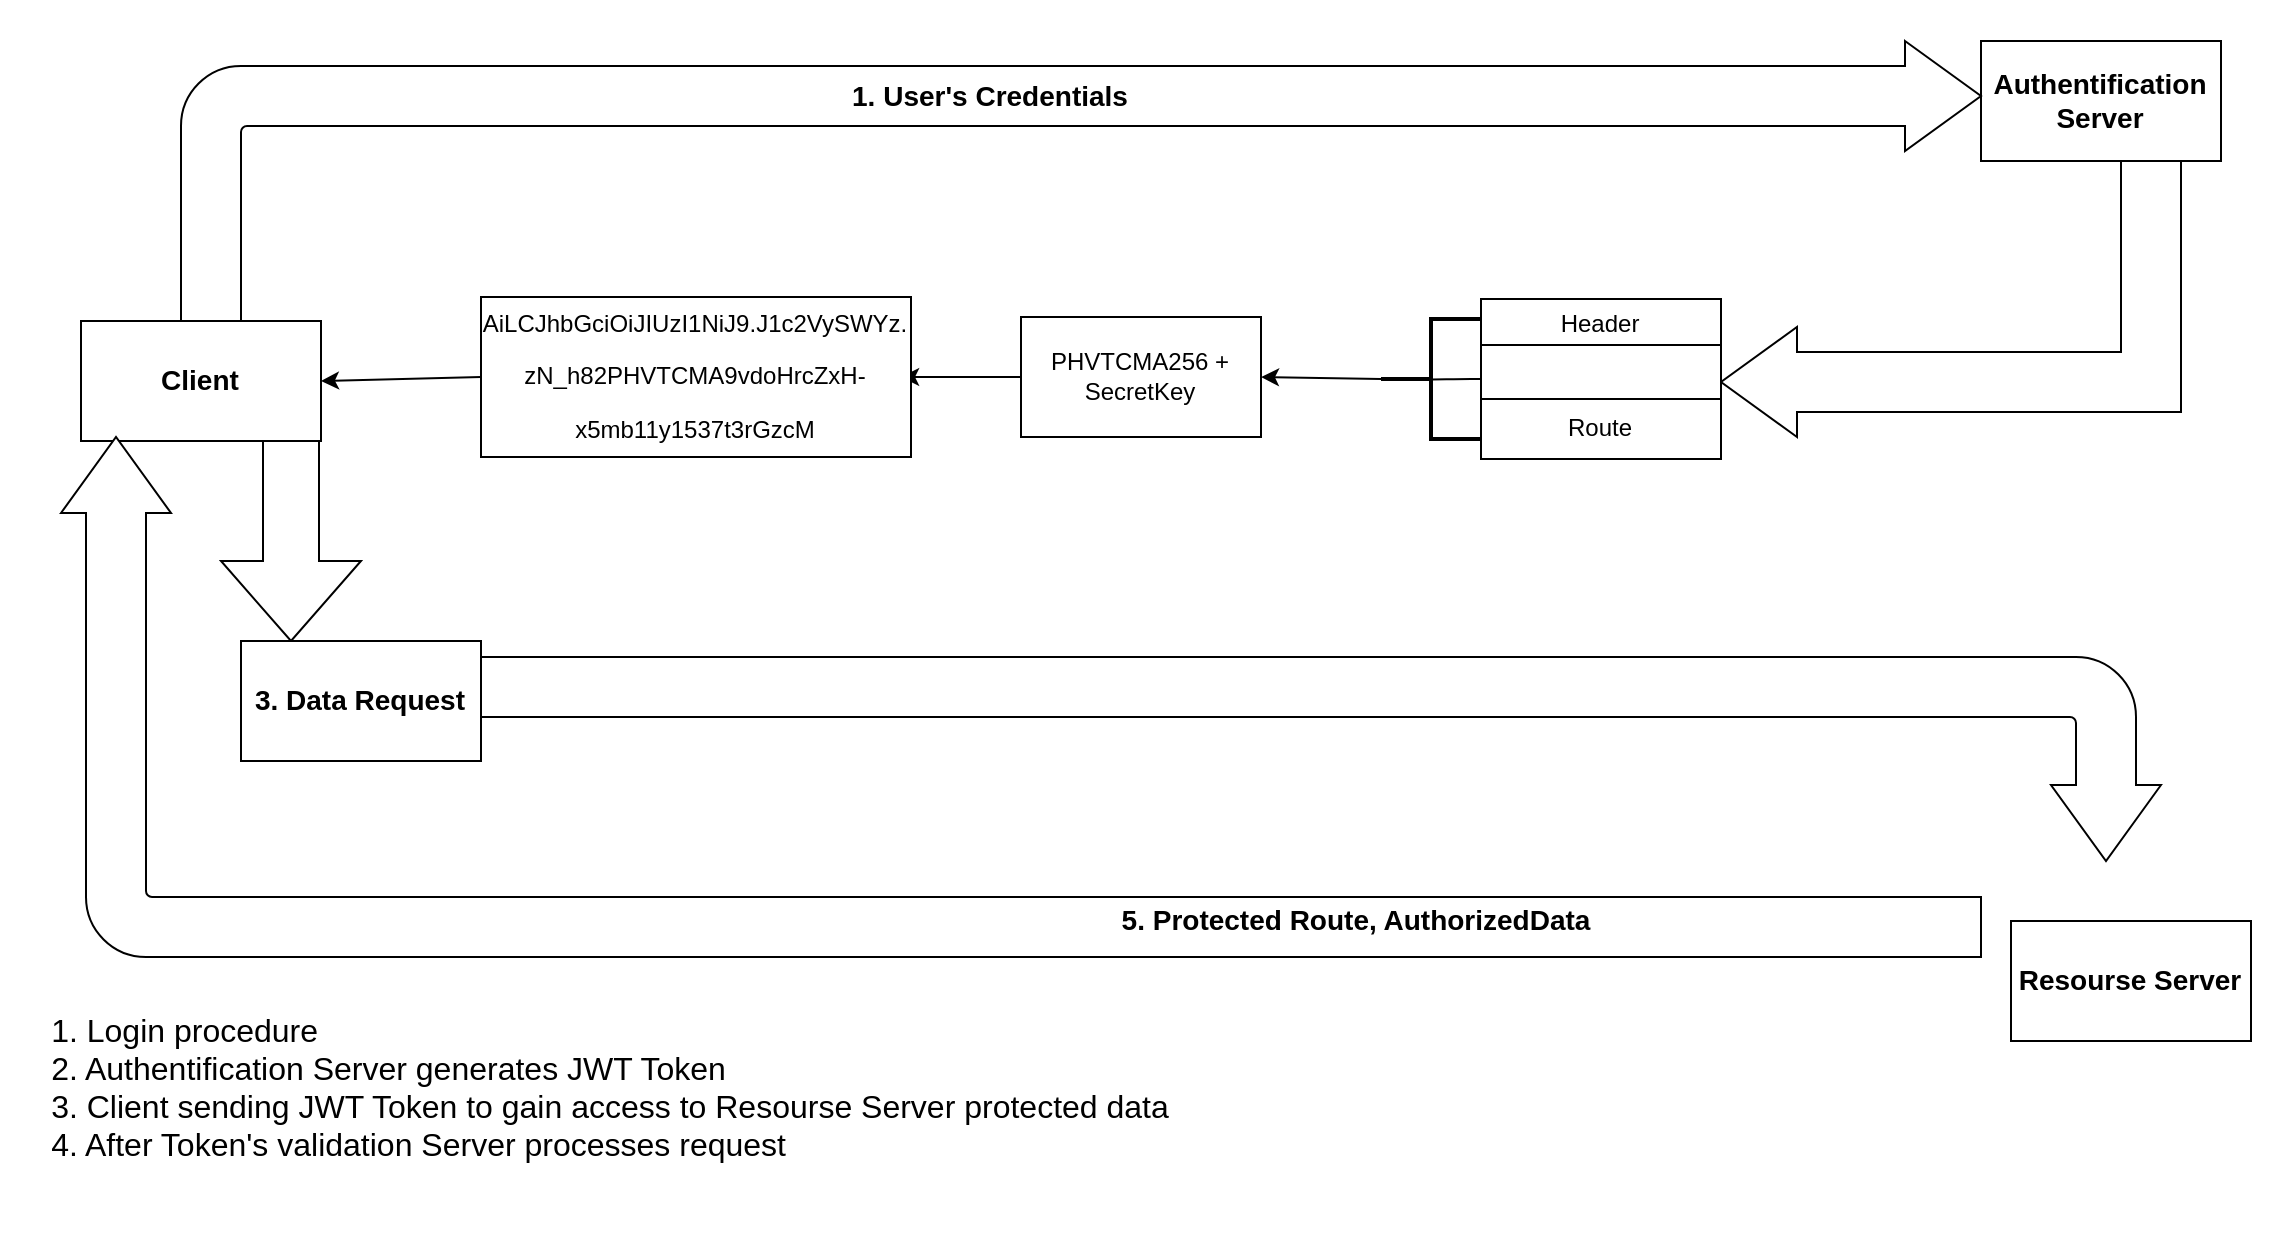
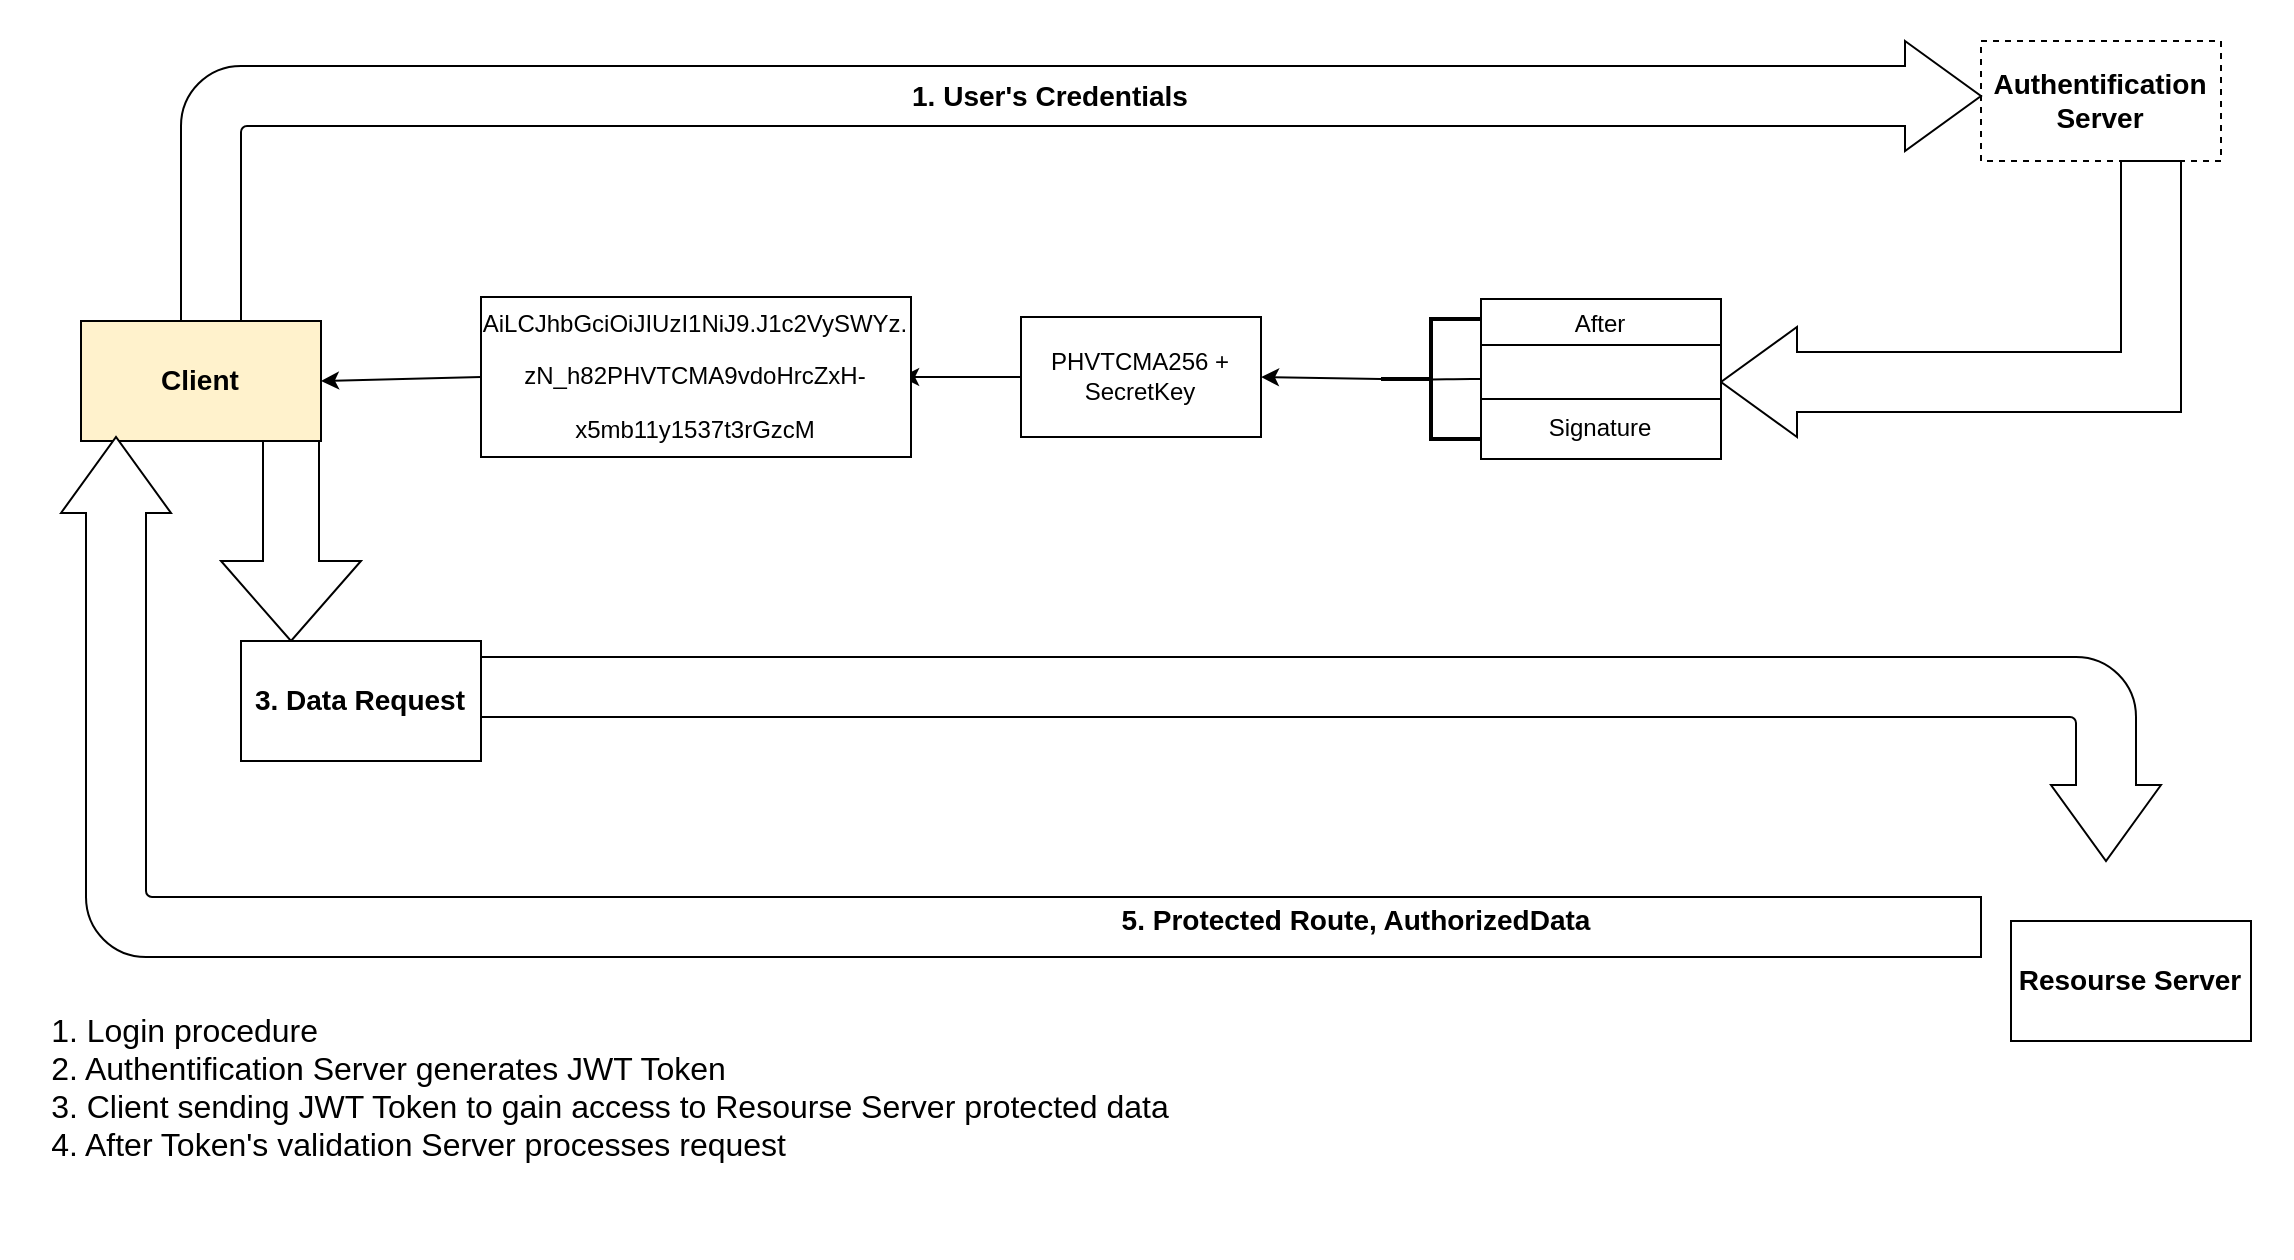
  <mxCell id="0" />
  <mxCell id="1" parent="0" />
- <mxCell id="2" value="&lt;font style=&quot;font-size: 14px&quot;&gt;&lt;b&gt;Client&lt;/b&gt;&lt;/font&gt;" style="rounded=0;whiteSpace=wrap;html=1;" vertex="1" parent="1"><mxGeometry x="40" y="160" width="120" height="60" as="geometry" /></mxCell>
- <mxCell id="3" value="&lt;font style=&quot;font-size: 14px&quot;&gt;&lt;b&gt;Authentification Server&lt;/b&gt;&lt;/font&gt;" style="rounded=0;whiteSpace=wrap;html=1;" vertex="1" parent="1"><mxGeometry x="990" y="20" width="120" height="60" as="geometry" /></mxCell>
+ <mxCell id="2" value="&lt;font style=&quot;font-size: 14px&quot;&gt;&lt;b&gt;Client&lt;/b&gt;&lt;/font&gt;" style="rounded=0;whiteSpace=wrap;html=1;fillColor=#fff2cc;" vertex="1" parent="1"><mxGeometry x="40" y="160" width="120" height="60" as="geometry" /></mxCell>
+ <mxCell id="3" value="&lt;font style=&quot;font-size: 14px&quot;&gt;&lt;b&gt;Authentification Server&lt;/b&gt;&lt;/font&gt;" style="rounded=0;whiteSpace=wrap;html=1;dashed=1;" vertex="1" parent="1"><mxGeometry x="990" y="20" width="120" height="60" as="geometry" /></mxCell>
  <mxCell id="4" value="&lt;b&gt;&lt;font style=&quot;font-size: 14px&quot;&gt;Resourse Server&lt;/font&gt;&lt;/b&gt;&lt;br&gt;" style="rounded=0;whiteSpace=wrap;html=1;" vertex="1" parent="1"><mxGeometry x="1005" y="460" width="120" height="60" as="geometry" /></mxCell>
  <mxCell id="5" value="" style="html=1;shadow=0;dashed=0;align=center;verticalAlign=middle;shape=mxgraph.arrows2.bendArrow;dy=15;dx=38;notch=0;arrowHead=55;rounded=1;" vertex="1" parent="1"><mxGeometry x="90" y="20" width="900" height="140" as="geometry" /></mxCell>
- <mxCell id="6" value="&lt;font style=&quot;font-size: 14px&quot;&gt;&lt;b&gt;1. User's Credentials&lt;/b&gt;&lt;/font&gt;" style="text;html=1;strokeColor=none;fillColor=none;align=center;verticalAlign=middle;whiteSpace=wrap;rounded=0;" vertex="1" parent="1"><mxGeometry x="390" y="38" width="210" height="20" as="geometry" /></mxCell>
+ <mxCell id="6" value="&lt;font style=&quot;font-size: 14px&quot;&gt;&lt;b&gt;1. User's Credentials&lt;/b&gt;&lt;/font&gt;" style="text;html=1;strokeColor=none;fillColor=none;align=center;verticalAlign=middle;whiteSpace=wrap;rounded=0;" vertex="1" parent="1"><mxGeometry x="420" y="38" width="210" height="20" as="geometry" /></mxCell>
  <mxCell id="7" value="" style="html=1;shadow=0;dashed=0;align=center;verticalAlign=middle;shape=mxgraph.arrows2.bendArrow;dy=15;dx=38;notch=0;arrowHead=55;rounded=0;direction=west;" vertex="1" parent="1"><mxGeometry x="860" y="80" width="230" height="138" as="geometry" /></mxCell>
  <mxCell id="8" value="" style="rounded=0;whiteSpace=wrap;html=1;" vertex="1" parent="1"><mxGeometry x="740" y="149" width="120" height="23" as="geometry" /></mxCell>
- <mxCell id="9" value="Header&lt;br&gt;" style="text;html=1;strokeColor=none;fillColor=none;align=center;verticalAlign=middle;whiteSpace=wrap;rounded=0;" vertex="1" parent="1"><mxGeometry x="780" y="152" width="40" height="20" as="geometry" /></mxCell>
+ <mxCell id="9" value="After&lt;br&gt;" style="text;html=1;strokeColor=none;fillColor=none;align=center;verticalAlign=middle;whiteSpace=wrap;rounded=0;" vertex="1" parent="1"><mxGeometry x="780" y="152" width="40" height="20" as="geometry" /></mxCell>
  <mxCell id="10" value="" style="rounded=0;whiteSpace=wrap;html=1;" vertex="1" parent="1"><mxGeometry x="740" y="172" width="120" height="27" as="geometry" /></mxCell>
  <mxCell id="11" value="" style="rounded=0;whiteSpace=wrap;html=1;" vertex="1" parent="1"><mxGeometry x="740" y="199" width="120" height="30" as="geometry" /></mxCell>
- <mxCell id="12" value="Route" style="text;html=1;strokeColor=none;fillColor=none;align=center;verticalAlign=middle;whiteSpace=wrap;rounded=0;" vertex="1" parent="1"><mxGeometry x="780" y="204" width="40" height="20" as="geometry" /></mxCell>
+ <mxCell id="12" value="Signature" style="text;html=1;strokeColor=none;fillColor=none;align=center;verticalAlign=middle;whiteSpace=wrap;rounded=0;" vertex="1" parent="1"><mxGeometry x="780" y="204" width="40" height="20" as="geometry" /></mxCell>
  <mxCell id="13" value="" style="strokeWidth=2;html=1;shape=mxgraph.flowchart.annotation_2;align=left;" vertex="1" parent="1"><mxGeometry x="690" y="159" width="50" height="60" as="geometry" /></mxCell>
  <mxCell id="14" value="&lt;p&gt;PHVTCMA256 + SecretKey&lt;/p&gt;" style="rounded=0;whiteSpace=wrap;html=1;" vertex="1" parent="1"><mxGeometry x="510" y="158" width="120" height="60" as="geometry" /></mxCell>
  <mxCell id="15" value="" style="endArrow=classic;html=1;exitX=0;exitY=0.5;exitDx=0;exitDy=0;entryX=0.977;entryY=0.5;entryDx=0;entryDy=0;entryPerimeter=0;" edge="1" parent="1" source="14" target="18"><mxGeometry width="50" height="50" relative="1" as="geometry"><mxPoint x="350" y="238" as="sourcePoint" /><mxPoint x="460" y="188" as="targetPoint" /></mxGeometry></mxCell>
  <mxCell id="16" value="" style="endArrow=none;html=1;entryX=1;entryY=0.5;entryDx=0;entryDy=0;entryPerimeter=0;exitX=0.509;exitY=0.505;exitDx=0;exitDy=0;exitPerimeter=0;" edge="1" parent="1" source="13" target="13"><mxGeometry width="50" height="50" relative="1" as="geometry"><mxPoint x="690" y="218" as="sourcePoint" /><mxPoint x="740" y="168" as="targetPoint" /><Array as="points"><mxPoint x="730" y="189" /></Array></mxGeometry></mxCell>
  <mxCell id="17" value="" style="endArrow=classic;html=1;entryX=1;entryY=0.5;entryDx=0;entryDy=0;exitX=0;exitY=0.5;exitDx=0;exitDy=0;exitPerimeter=0;" edge="1" parent="1" source="13" target="14"><mxGeometry width="50" height="50" relative="1" as="geometry"><mxPoint x="650" y="218" as="sourcePoint" /><mxPoint x="700" y="168" as="targetPoint" /></mxGeometry></mxCell>
  <mxCell id="18" value="&lt;p&gt;AiLCJhbGciOiJIUzI1NiJ9.J1c2VySWYz.&lt;/p&gt;&lt;p&gt;zN_h82PHVTCMA9vdoHrcZxH-&lt;/p&gt;&lt;p&gt;x5mb11y1537t3rGzcM&lt;/p&gt;" style="rounded=0;whiteSpace=wrap;html=1;" vertex="1" parent="1"><mxGeometry x="240" y="148" width="215" height="80" as="geometry" /></mxCell>
  <mxCell id="19" value="" style="endArrow=classic;html=1;entryX=1;entryY=0.5;entryDx=0;entryDy=0;exitX=0;exitY=0.5;exitDx=0;exitDy=0;" edge="1" parent="1" source="18" target="2"><mxGeometry width="50" height="50" relative="1" as="geometry"><mxPoint x="180" y="228" as="sourcePoint" /><mxPoint x="230" y="178" as="targetPoint" /></mxGeometry></mxCell>
  <mxCell id="20" value="" style="html=1;shadow=0;dashed=0;align=center;verticalAlign=middle;shape=mxgraph.arrows2.arrow;dy=0.6;dx=40;direction=south;notch=0;" vertex="1" parent="1"><mxGeometry x="110" y="220" width="70" height="100" as="geometry" /></mxCell>
  <mxCell id="21" value="&lt;font style=&quot;font-size: 14px&quot;&gt;&lt;b&gt;3. Data Request&lt;/b&gt;&lt;/font&gt;" style="rounded=0;whiteSpace=wrap;html=1;" vertex="1" parent="1"><mxGeometry x="120" y="320" width="120" height="60" as="geometry" /></mxCell>
  <mxCell id="22" value="" style="html=1;shadow=0;dashed=0;align=center;verticalAlign=middle;shape=mxgraph.arrows2.bendArrow;dy=15;dx=38;notch=0;arrowHead=55;rounded=1;direction=south;" vertex="1" parent="1"><mxGeometry x="240" y="328" width="840" height="102" as="geometry" /></mxCell>
  <mxCell id="23" value="" style="html=1;shadow=0;dashed=0;align=center;verticalAlign=middle;shape=mxgraph.arrows2.bendArrow;dy=15;dx=38;notch=0;arrowHead=55;rounded=1;direction=north;" vertex="1" parent="1"><mxGeometry x="30" y="218" width="960" height="260" as="geometry" /></mxCell>
  <mxCell id="24" value="&lt;b&gt;&lt;font style=&quot;font-size: 14px&quot;&gt;5. Protected Route, AuthorizedData&lt;/font&gt;&lt;/b&gt;" style="text;html=1;strokeColor=none;fillColor=none;align=center;verticalAlign=middle;whiteSpace=wrap;rounded=0;" vertex="1" parent="1"><mxGeometry x="540" y="450" width="276" height="20" as="geometry" /></mxCell>
  <mxCell id="25" value="&lt;div style=&quot;text-align: left ; font-size: 16px&quot;&gt;&lt;font style=&quot;font-size: 16px&quot;&gt;1. Login procedure&lt;/font&gt;&lt;/div&gt;&lt;div style=&quot;text-align: left ; font-size: 16px&quot;&gt;&lt;span&gt;&lt;font style=&quot;font-size: 16px&quot;&gt;2. Authentification Server generates JWT Token&lt;/font&gt;&lt;/span&gt;&lt;/div&gt;&lt;div style=&quot;text-align: left ; font-size: 16px&quot;&gt;&lt;font style=&quot;font-size: 16px&quot;&gt;3. Client sending JWT Token to gain access to Resourse Server protected data&lt;/font&gt;&lt;/div&gt;&lt;div style=&quot;text-align: left ; font-size: 16px&quot;&gt;&lt;font style=&quot;font-size: 16px&quot;&gt;4. After Token's validation Server processes request&lt;/font&gt;&lt;/div&gt;&lt;div style=&quot;text-align: left ; font-size: 16px&quot;&gt;&lt;font style=&quot;font-size: 16px&quot;&gt;&lt;br&gt;&lt;/font&gt;&lt;/div&gt;" style="text;html=1;strokeColor=none;fillColor=none;align=center;verticalAlign=middle;whiteSpace=wrap;rounded=0;" vertex="1" parent="1"><mxGeometry x="20" y="498" width="570" height="110" as="geometry" /></mxCell>
